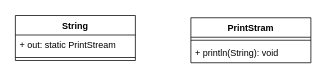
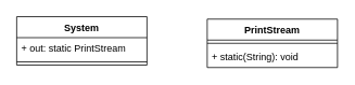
  <mxCell id="0" />
  <mxCell id="1" parent="0" />
- <mxCell id="2" value="PrintStram" style="swimlane;fontStyle=1;align=center;verticalAlign=top;childLayout=stackLayout;horizontal=1;startSize=26;horizontalStack=0;resizeParent=1;resizeParentMax=0;resizeLast=0;collapsible=1;marginBottom=0;" vertex="1" parent="1"><mxGeometry x="254" y="23" width="160" height="60" as="geometry" /></mxCell>
+ <mxCell id="2" value="PrintStream" style="swimlane;fontStyle=1;align=center;verticalAlign=top;childLayout=stackLayout;horizontal=1;startSize=26;horizontalStack=0;resizeParent=1;resizeParentMax=0;resizeLast=0;collapsible=1;marginBottom=0;" vertex="1" parent="1"><mxGeometry x="254" y="23" width="160" height="60" as="geometry" /></mxCell>
  <mxCell id="3" value="" style="line;strokeWidth=1;fillColor=none;align=left;verticalAlign=middle;spacingTop=-1;spacingLeft=3;spacingRight=3;rotatable=0;labelPosition=right;points=[];portConstraint=eastwest;" vertex="1" parent="2"><mxGeometry y="26" width="160" height="8" as="geometry" /></mxCell>
- <mxCell id="4" value="+ println(String): void" style="text;strokeColor=none;fillColor=none;align=left;verticalAlign=top;spacingLeft=4;spacingRight=4;overflow=hidden;rotatable=0;points=[[0,0.5],[1,0.5]];portConstraint=eastwest;" vertex="1" parent="2"><mxGeometry y="34" width="160" height="26" as="geometry" /></mxCell>
- <mxCell id="5" value="String" style="swimlane;fontStyle=1;align=center;verticalAlign=top;childLayout=stackLayout;horizontal=1;startSize=26;horizontalStack=0;resizeParent=1;resizeParentMax=0;resizeLast=0;collapsible=1;marginBottom=0;" vertex="1" parent="1"><mxGeometry x="20" y="20" width="160" height="60" as="geometry" /></mxCell>
+ <mxCell id="4" value="+ static(String): void" style="text;strokeColor=none;fillColor=none;align=left;verticalAlign=top;spacingLeft=4;spacingRight=4;overflow=hidden;rotatable=0;points=[[0,0.5],[1,0.5]];portConstraint=eastwest;" vertex="1" parent="2"><mxGeometry y="34" width="160" height="26" as="geometry" /></mxCell>
+ <mxCell id="5" value="System" style="swimlane;fontStyle=1;align=center;verticalAlign=top;childLayout=stackLayout;horizontal=1;startSize=26;horizontalStack=0;resizeParent=1;resizeParentMax=0;resizeLast=0;collapsible=1;marginBottom=0;" vertex="1" parent="1"><mxGeometry x="20" y="20" width="160" height="60" as="geometry" /></mxCell>
  <mxCell id="6" value="+ out: static PrintStream" style="text;strokeColor=none;fillColor=none;align=left;verticalAlign=top;spacingLeft=4;spacingRight=4;overflow=hidden;rotatable=0;points=[[0,0.5],[1,0.5]];portConstraint=eastwest;" vertex="1" parent="5"><mxGeometry y="26" width="160" height="26" as="geometry" /></mxCell>
  <mxCell id="7" value="" style="line;strokeWidth=1;fillColor=none;align=left;verticalAlign=middle;spacingTop=-1;spacingLeft=3;spacingRight=3;rotatable=0;labelPosition=right;points=[];portConstraint=eastwest;" vertex="1" parent="5"><mxGeometry y="52" width="160" height="8" as="geometry" /></mxCell>
